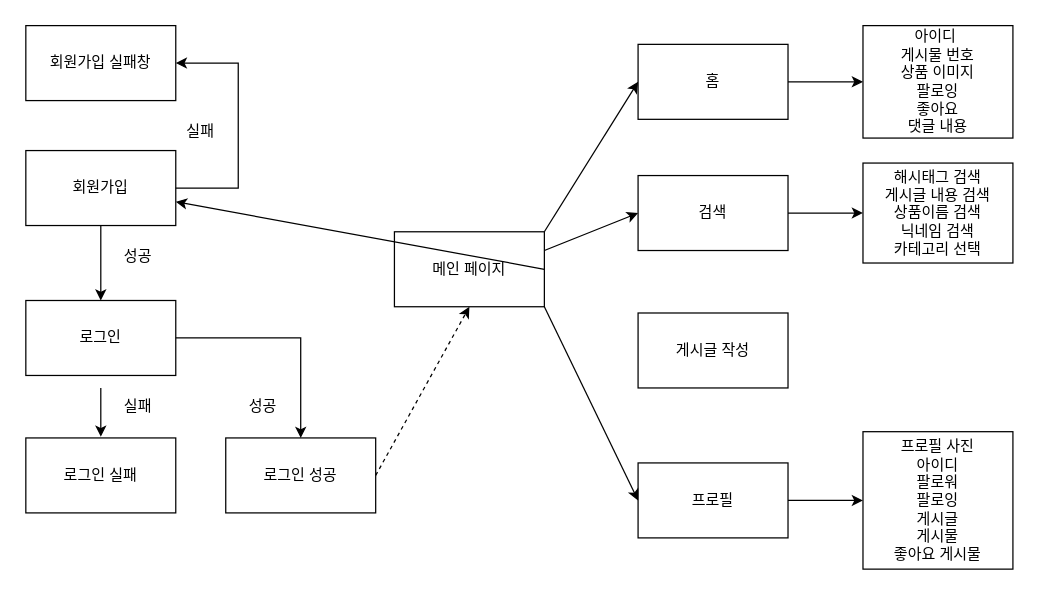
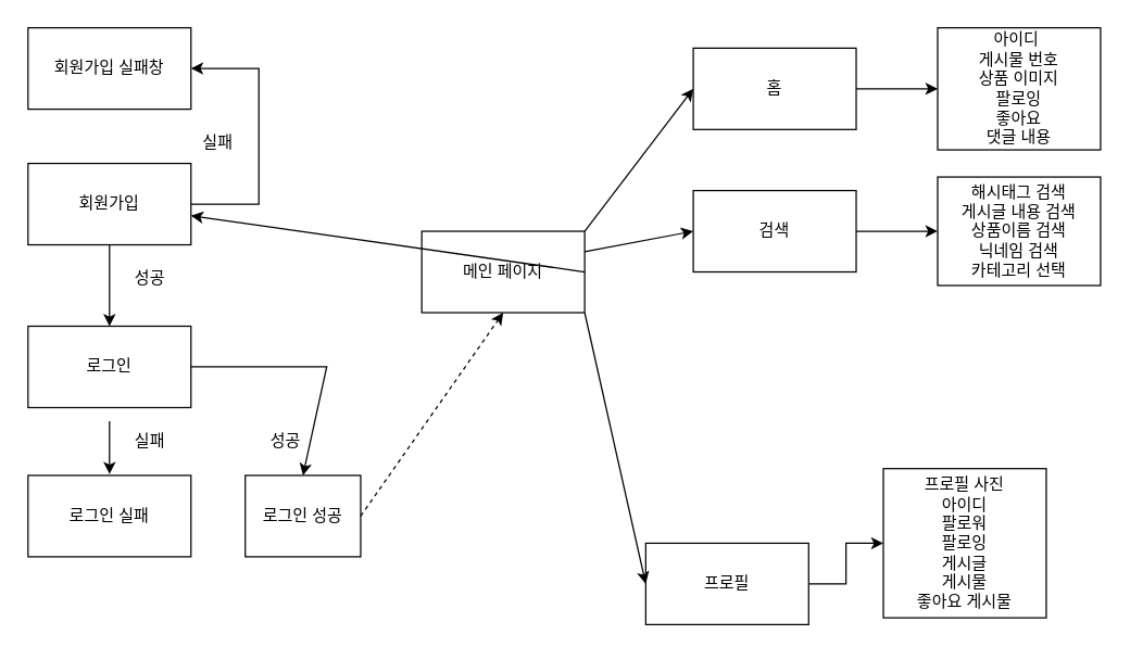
  <mxCell id="0" />
  <mxCell id="1" parent="0" />
  <mxCell id="2" value="회원가입" style="rounded=0;whiteSpace=wrap;html=1;" vertex="1" parent="1"><mxGeometry x="20" y="120" width="120" height="60" as="geometry" /></mxCell>
  <mxCell id="3" value="로그인" style="rounded=0;whiteSpace=wrap;html=1;" vertex="1" parent="1"><mxGeometry x="20" y="240" width="120" height="60" as="geometry" /></mxCell>
  <mxCell id="4" value="" style="endArrow=classic;html=1;rounded=0;exitX=0.5;exitY=1;exitDx=0;exitDy=0;" edge="1" parent="1" source="2" target="3"><mxGeometry width="50" height="50" relative="1" as="geometry"><mxPoint x="360" y="460" as="sourcePoint" /><mxPoint x="410" y="410" as="targetPoint" /></mxGeometry></mxCell>
  <mxCell id="5" value="성공" style="text;html=1;strokeColor=none;fillColor=none;align=center;verticalAlign=middle;whiteSpace=wrap;rounded=0;" vertex="1" parent="1"><mxGeometry x="80" y="190" width="60" height="30" as="geometry" /></mxCell>
  <mxCell id="6" value="회원가입 실패창" style="rounded=0;whiteSpace=wrap;html=1;" vertex="1" parent="1"><mxGeometry x="20" y="20" width="120" height="60" as="geometry" /></mxCell>
  <mxCell id="7" value="" style="endArrow=classic;html=1;rounded=0;exitX=1;exitY=0.5;exitDx=0;exitDy=0;entryX=1;entryY=0.5;entryDx=0;entryDy=0;" edge="1" parent="1" source="2" target="6"><mxGeometry width="50" height="50" relative="1" as="geometry"><mxPoint x="360" y="430" as="sourcePoint" /><mxPoint x="200" y="157" as="targetPoint" /><Array as="points"><mxPoint x="190" y="150" /><mxPoint x="190" y="50" /></Array></mxGeometry></mxCell>
  <mxCell id="8" value="실패" style="text;html=1;strokeColor=none;fillColor=none;align=center;verticalAlign=middle;whiteSpace=wrap;rounded=0;" vertex="1" parent="1"><mxGeometry x="130" y="90" width="60" height="30" as="geometry" /></mxCell>
  <mxCell id="9" value="로그인 실패" style="rounded=0;whiteSpace=wrap;html=1;" vertex="1" parent="1"><mxGeometry x="20" y="350" width="120" height="60" as="geometry" /></mxCell>
  <mxCell id="10" value="" style="endArrow=classic;html=1;rounded=0;exitX=0;exitY=0;exitDx=0;exitDy=0;" edge="1" parent="1" source="11"><mxGeometry width="50" height="50" relative="1" as="geometry"><mxPoint x="80" y="289" as="sourcePoint" /><mxPoint x="80" y="349" as="targetPoint" /></mxGeometry></mxCell>
  <mxCell id="11" value="실패" style="text;html=1;strokeColor=none;fillColor=none;align=center;verticalAlign=middle;whiteSpace=wrap;rounded=0;" vertex="1" parent="1"><mxGeometry x="80" y="310" width="60" height="30" as="geometry" /></mxCell>
- <mxCell id="12" value="로그인 성공" style="rounded=0;whiteSpace=wrap;html=1;" vertex="1" parent="1"><mxGeometry x="180" y="350" width="120" height="60" as="geometry" /></mxCell>
+ <mxCell id="12" value="로그인 성공" style="rounded=0;whiteSpace=wrap;html=1;" vertex="1" parent="1"><mxGeometry x="180" y="350" width="85" height="60" as="geometry" /></mxCell>
  <mxCell id="13" value="" style="endArrow=classic;html=1;rounded=0;exitX=1;exitY=0.5;exitDx=0;exitDy=0;entryX=0.5;entryY=0;entryDx=0;entryDy=0;" edge="1" parent="1" source="3" target="12"><mxGeometry width="50" height="50" relative="1" as="geometry"><mxPoint x="360" y="430" as="sourcePoint" /><mxPoint x="410" y="380" as="targetPoint" /><Array as="points"><mxPoint x="240" y="270" /></Array></mxGeometry></mxCell>
  <mxCell id="14" value="성공" style="text;html=1;strokeColor=none;fillColor=none;align=center;verticalAlign=middle;whiteSpace=wrap;rounded=0;" vertex="1" parent="1"><mxGeometry x="180" y="310" width="60" height="30" as="geometry" /></mxCell>
- <mxCell id="15" value="메인 페이지" style="rounded=0;whiteSpace=wrap;html=1;" vertex="1" parent="1"><mxGeometry x="315" y="185" width="120" height="60" as="geometry" /></mxCell>
+ <mxCell id="15" value="메인 페이지" style="rounded=0;whiteSpace=wrap;html=1;" vertex="1" parent="1"><mxGeometry x="310" y="170" width="120" height="60" as="geometry" /></mxCell>
  <mxCell id="16" value="" style="edgeStyle=orthogonalEdgeStyle;rounded=0;orthogonalLoop=1;jettySize=auto;html=1;" edge="1" parent="1" source="17" target="28"><mxGeometry relative="1" as="geometry" /></mxCell>
  <mxCell id="17" value="홈" style="rounded=0;whiteSpace=wrap;html=1;" vertex="1" parent="1"><mxGeometry x="510" y="35" width="120" height="60" as="geometry" /></mxCell>
  <mxCell id="18" value="" style="edgeStyle=orthogonalEdgeStyle;rounded=0;orthogonalLoop=1;jettySize=auto;html=1;entryX=0;entryY=0.5;entryDx=0;entryDy=0;" edge="1" parent="1" source="19" target="27"><mxGeometry relative="1" as="geometry"><mxPoint x="710" y="145" as="targetPoint" /></mxGeometry></mxCell>
  <mxCell id="19" value="검색" style="rounded=0;whiteSpace=wrap;html=1;" vertex="1" parent="1"><mxGeometry x="510" y="140" width="120" height="60" as="geometry" /></mxCell>
  <mxCell id="20" value="" style="edgeStyle=orthogonalEdgeStyle;rounded=0;orthogonalLoop=1;jettySize=auto;html=1;" edge="1" parent="1" source="21" target="29"><mxGeometry relative="1" as="geometry" /></mxCell>
- <mxCell id="21" value="프로필" style="rounded=0;whiteSpace=wrap;html=1;" vertex="1" parent="1"><mxGeometry x="510" y="370" width="120" height="60" as="geometry" /></mxCell>
- <mxCell id="22" value="게시글 작성" style="rounded=0;whiteSpace=wrap;html=1;" vertex="1" parent="1"><mxGeometry x="510" y="250" width="120" height="60" as="geometry" /></mxCell>
+ <mxCell id="21" value="프로필" style="rounded=0;whiteSpace=wrap;html=1;" vertex="1" parent="1"><mxGeometry x="475" y="400" width="120" height="60" as="geometry" /></mxCell>
  <mxCell id="23" value="" style="endArrow=classic;html=1;rounded=0;entryX=0;entryY=0.5;entryDx=0;entryDy=0;exitX=1;exitY=0;exitDx=0;exitDy=0;" edge="1" parent="1" source="15" target="17"><mxGeometry width="50" height="50" relative="1" as="geometry"><mxPoint x="420" y="160" as="sourcePoint" /><mxPoint x="470" y="110" as="targetPoint" /></mxGeometry></mxCell>
  <mxCell id="24" value="" style="endArrow=classic;html=1;rounded=0;entryX=0;entryY=0.5;entryDx=0;entryDy=0;exitX=1;exitY=0.25;exitDx=0;exitDy=0;" edge="1" parent="1" source="15" target="19"><mxGeometry width="50" height="50" relative="1" as="geometry"><mxPoint x="260" y="390" as="sourcePoint" /><mxPoint x="310" y="340" as="targetPoint" /></mxGeometry></mxCell>
  <mxCell id="25" value="" style="endArrow=classic;html=1;rounded=0;exitX=1;exitY=0.5;exitDx=0;exitDy=0;" edge="1" parent="1" source="15" target="2"><mxGeometry width="50" height="50" relative="1" as="geometry"><mxPoint x="260" y="390" as="sourcePoint" /><mxPoint x="310" y="340" as="targetPoint" /></mxGeometry></mxCell>
  <mxCell id="26" value="" style="endArrow=classic;html=1;rounded=0;entryX=0;entryY=0.5;entryDx=0;entryDy=0;exitX=1;exitY=1;exitDx=0;exitDy=0;" edge="1" parent="1" source="15" target="21"><mxGeometry width="50" height="50" relative="1" as="geometry"><mxPoint x="260" y="390" as="sourcePoint" /><mxPoint x="310" y="340" as="targetPoint" /></mxGeometry></mxCell>
  <mxCell id="27" value="해시태그 검색&lt;br&gt;게시글 내용 검색&lt;br&gt;상품이름 검색&lt;br&gt;닉네임 검색&lt;br&gt;카테고리 선택" style="rounded=0;whiteSpace=wrap;html=1;" vertex="1" parent="1"><mxGeometry x="690" y="130" width="120" height="80" as="geometry" /></mxCell>
  <mxCell id="28" value="아이디&amp;nbsp;&lt;br&gt;게시물 번호&lt;br&gt;상품 이미지&lt;br&gt;팔로잉&lt;br&gt;좋아요&lt;br&gt;댓글 내용" style="rounded=0;whiteSpace=wrap;html=1;" vertex="1" parent="1"><mxGeometry x="690" y="20" width="120" height="90" as="geometry" /></mxCell>
- <mxCell id="29" value="프로필 사진&lt;br&gt;아이디&lt;br&gt;팔로워&lt;br&gt;팔로잉&lt;br&gt;게시글&lt;br&gt;게시물&lt;br&gt;좋아요 게시물&lt;br&gt;" style="rounded=0;whiteSpace=wrap;html=1;" vertex="1" parent="1"><mxGeometry x="690" y="345" width="120" height="110" as="geometry" /></mxCell>
+ <mxCell id="29" value="프로필 사진&lt;br&gt;아이디&lt;br&gt;팔로워&lt;br&gt;팔로잉&lt;br&gt;게시글&lt;br&gt;게시물&lt;br&gt;좋아요 게시물&lt;br&gt;" style="rounded=0;whiteSpace=wrap;html=1;" vertex="1" parent="1"><mxGeometry x="650" y="345" width="120" height="110" as="geometry" /></mxCell>
  <mxCell id="30" value="" style="endArrow=classic;html=1;rounded=0;entryX=0.5;entryY=1;entryDx=0;entryDy=0;exitX=1;exitY=0.5;exitDx=0;exitDy=0;dashed=1;" edge="1" parent="1" source="12" target="15"><mxGeometry width="50" height="50" relative="1" as="geometry"><mxPoint x="260" y="380" as="sourcePoint" /><mxPoint x="310" y="330" as="targetPoint" /></mxGeometry></mxCell>
